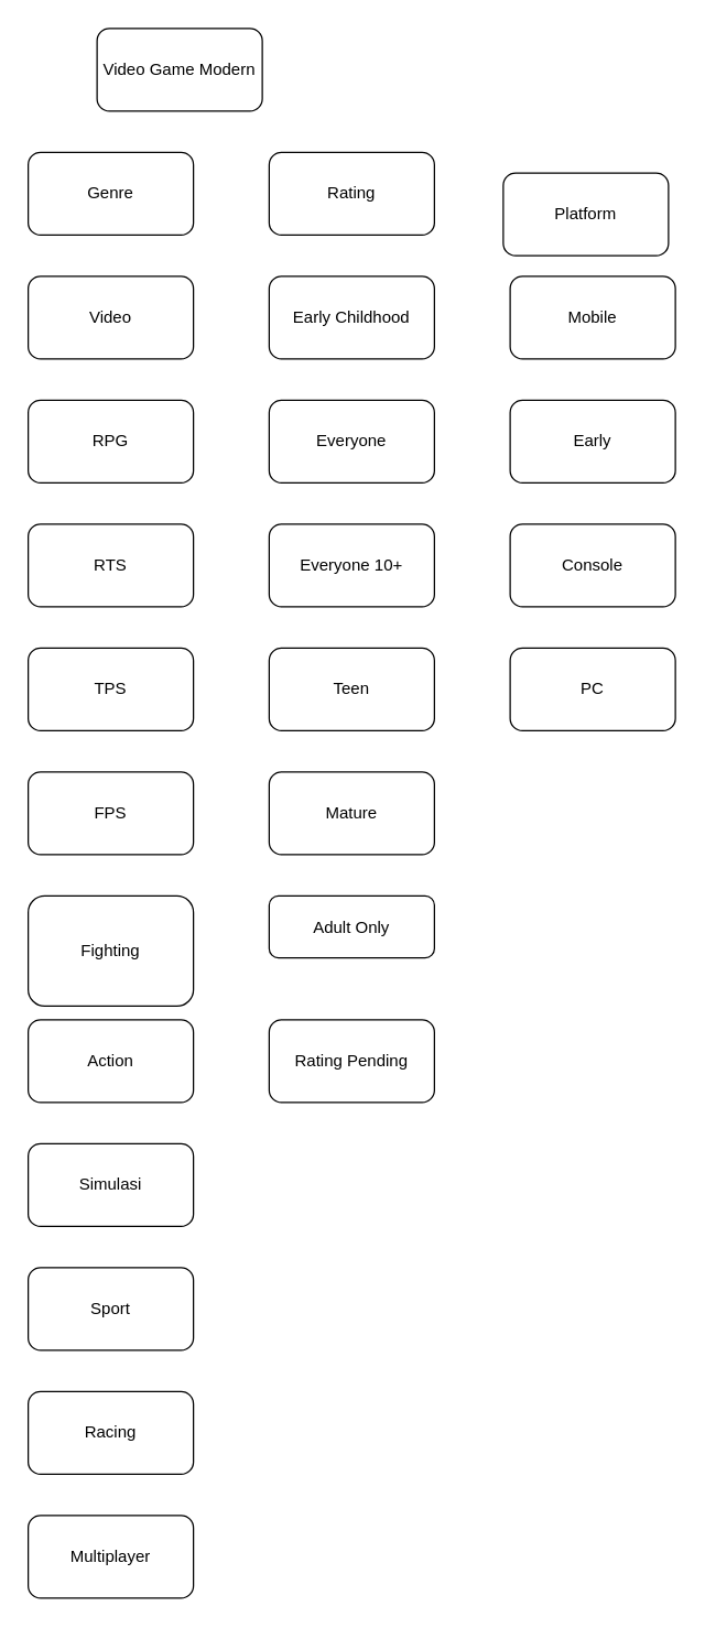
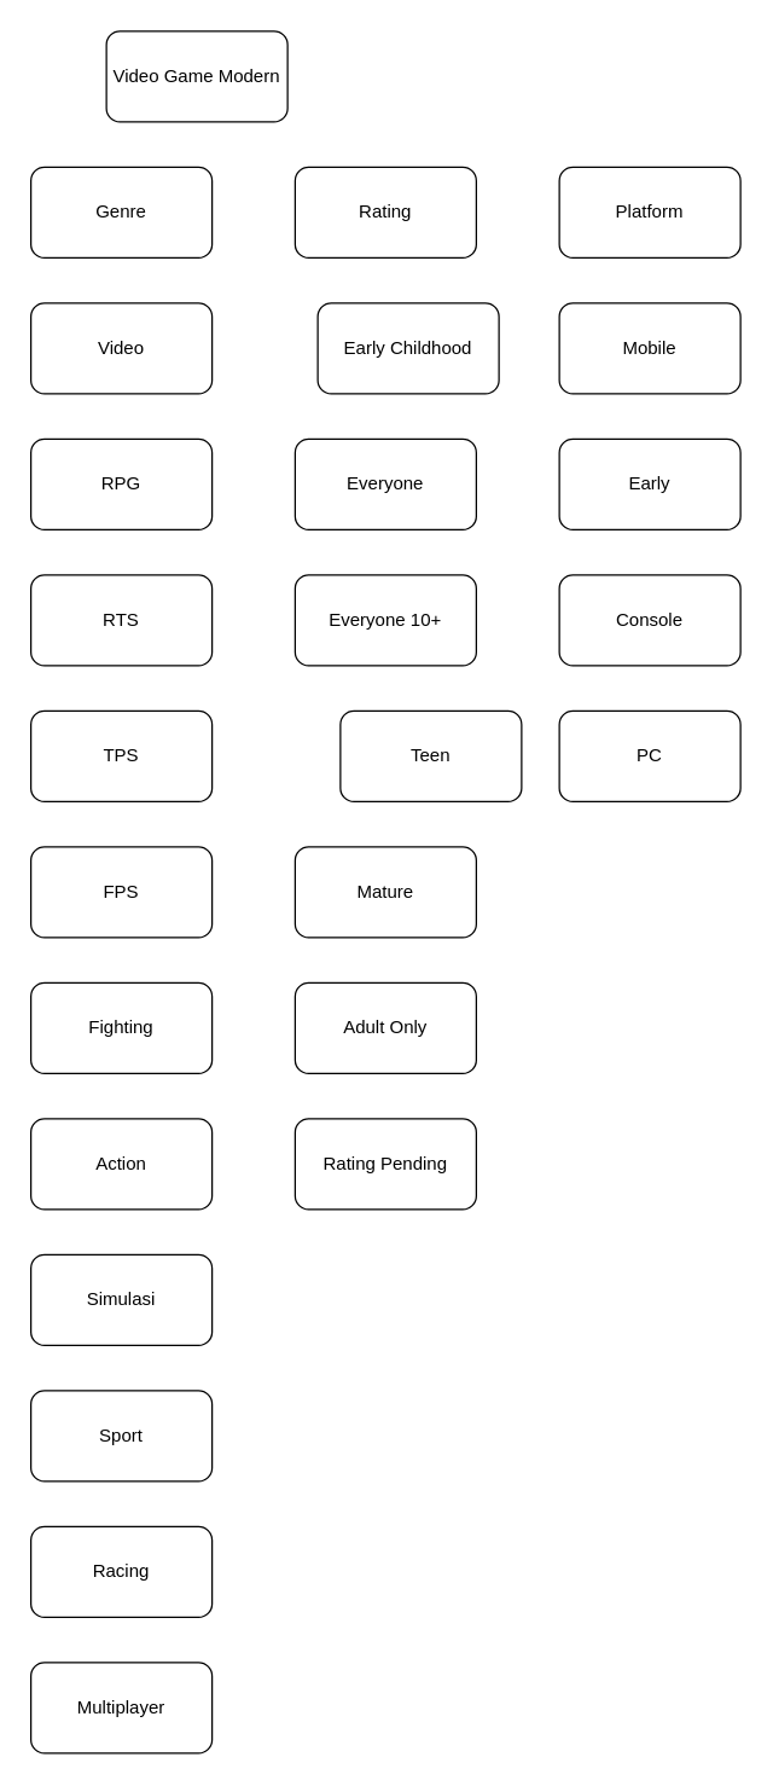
  <mxCell id="0" />
  <mxCell id="1" parent="0" />
  <mxCell id="2" value="Video Game Modern" style="rounded=1;whiteSpace=wrap;html=1;" vertex="1" parent="1"><mxGeometry x="70" y="20" width="120" height="60" as="geometry" /></mxCell>
  <mxCell id="3" value="Genre" style="rounded=1;whiteSpace=wrap;html=1;" vertex="1" parent="1"><mxGeometry x="20" y="110" width="120" height="60" as="geometry" /></mxCell>
  <mxCell id="4" value="Rating" style="rounded=1;whiteSpace=wrap;html=1;" vertex="1" parent="1"><mxGeometry x="195" y="110" width="120" height="60" as="geometry" /></mxCell>
- <mxCell id="5" value="Platform" style="rounded=1;whiteSpace=wrap;html=1;" vertex="1" parent="1"><mxGeometry x="365" y="125" width="120" height="60" as="geometry" /></mxCell>
+ <mxCell id="5" value="Platform" style="rounded=1;whiteSpace=wrap;html=1;" vertex="1" parent="1"><mxGeometry x="370" y="110" width="120" height="60" as="geometry" /></mxCell>
  <mxCell id="6" value="Multiplayer" style="rounded=1;whiteSpace=wrap;html=1;" vertex="1" parent="1"><mxGeometry x="20" y="1100" width="120" height="60" as="geometry" /></mxCell>
  <mxCell id="7" value="Sport" style="rounded=1;whiteSpace=wrap;html=1;" vertex="1" parent="1"><mxGeometry x="20" y="920" width="120" height="60" as="geometry" /></mxCell>
  <mxCell id="8" value="Racing" style="rounded=1;whiteSpace=wrap;html=1;" vertex="1" parent="1"><mxGeometry x="20" y="1010" width="120" height="60" as="geometry" /></mxCell>
  <mxCell id="9" value="Simulasi" style="rounded=1;whiteSpace=wrap;html=1;" vertex="1" parent="1"><mxGeometry x="20" y="830" width="120" height="60" as="geometry" /></mxCell>
  <mxCell id="10" value="Video" style="rounded=1;whiteSpace=wrap;html=1;" vertex="1" parent="1"><mxGeometry x="20" y="200" width="120" height="60" as="geometry" /></mxCell>
  <mxCell id="11" value="RPG" style="rounded=1;whiteSpace=wrap;html=1;" vertex="1" parent="1"><mxGeometry x="20" y="290" width="120" height="60" as="geometry" /></mxCell>
  <mxCell id="12" value="RTS" style="rounded=1;whiteSpace=wrap;html=1;" vertex="1" parent="1"><mxGeometry x="20" y="380" width="120" height="60" as="geometry" /></mxCell>
  <mxCell id="13" value="TPS" style="rounded=1;whiteSpace=wrap;html=1;" vertex="1" parent="1"><mxGeometry x="20" y="470" width="120" height="60" as="geometry" /></mxCell>
  <mxCell id="14" value="FPS" style="rounded=1;whiteSpace=wrap;html=1;" vertex="1" parent="1"><mxGeometry x="20" y="560" width="120" height="60" as="geometry" /></mxCell>
- <mxCell id="15" value="Fighting" style="rounded=1;whiteSpace=wrap;html=1;" vertex="1" parent="1"><mxGeometry x="20" y="650" width="120" height="80" as="geometry" /></mxCell>
+ <mxCell id="15" value="Fighting" style="rounded=1;whiteSpace=wrap;html=1;" vertex="1" parent="1"><mxGeometry x="20" y="650" width="120" height="60" as="geometry" /></mxCell>
  <mxCell id="16" value="Action" style="rounded=1;whiteSpace=wrap;html=1;" vertex="1" parent="1"><mxGeometry x="20" y="740" width="120" height="60" as="geometry" /></mxCell>
  <mxCell id="17" value="Mobile" style="rounded=1;whiteSpace=wrap;html=1;" vertex="1" parent="1"><mxGeometry x="370" y="200" width="120" height="60" as="geometry" /></mxCell>
  <mxCell id="18" value="Early" style="rounded=1;whiteSpace=wrap;html=1;" vertex="1" parent="1"><mxGeometry x="370" y="290" width="120" height="60" as="geometry" /></mxCell>
  <mxCell id="19" value="Console" style="rounded=1;whiteSpace=wrap;html=1;" vertex="1" parent="1"><mxGeometry x="370" y="380" width="120" height="60" as="geometry" /></mxCell>
  <mxCell id="20" value="PC" style="rounded=1;whiteSpace=wrap;html=1;" vertex="1" parent="1"><mxGeometry x="370" y="470" width="120" height="60" as="geometry" /></mxCell>
- <mxCell id="21" value="Early Childhood" style="rounded=1;whiteSpace=wrap;html=1;" vertex="1" parent="1"><mxGeometry x="195" y="200" width="120" height="60" as="geometry" /></mxCell>
+ <mxCell id="21" value="Early Childhood" style="rounded=1;whiteSpace=wrap;html=1;" vertex="1" parent="1"><mxGeometry x="210" y="200" width="120" height="60" as="geometry" /></mxCell>
  <mxCell id="22" value="Everyone" style="rounded=1;whiteSpace=wrap;html=1;" vertex="1" parent="1"><mxGeometry x="195" y="290" width="120" height="60" as="geometry" /></mxCell>
  <mxCell id="23" value="Everyone 10+" style="rounded=1;whiteSpace=wrap;html=1;" vertex="1" parent="1"><mxGeometry x="195" y="380" width="120" height="60" as="geometry" /></mxCell>
- <mxCell id="24" value="Teen" style="rounded=1;whiteSpace=wrap;html=1;" vertex="1" parent="1"><mxGeometry x="195" y="470" width="120" height="60" as="geometry" /></mxCell>
+ <mxCell id="24" value="Teen" style="rounded=1;whiteSpace=wrap;html=1;" vertex="1" parent="1"><mxGeometry x="225" y="470" width="120" height="60" as="geometry" /></mxCell>
  <mxCell id="25" value="Mature" style="rounded=1;whiteSpace=wrap;html=1;" vertex="1" parent="1"><mxGeometry x="195" y="560" width="120" height="60" as="geometry" /></mxCell>
- <mxCell id="26" value="Adult Only" style="rounded=1;whiteSpace=wrap;html=1;" vertex="1" parent="1"><mxGeometry x="195" y="650" width="120" height="45" as="geometry" /></mxCell>
+ <mxCell id="26" value="Adult Only" style="rounded=1;whiteSpace=wrap;html=1;" vertex="1" parent="1"><mxGeometry x="195" y="650" width="120" height="60" as="geometry" /></mxCell>
  <mxCell id="27" value="Rating Pending" style="rounded=1;whiteSpace=wrap;html=1;" vertex="1" parent="1"><mxGeometry x="195" y="740" width="120" height="60" as="geometry" /></mxCell>
